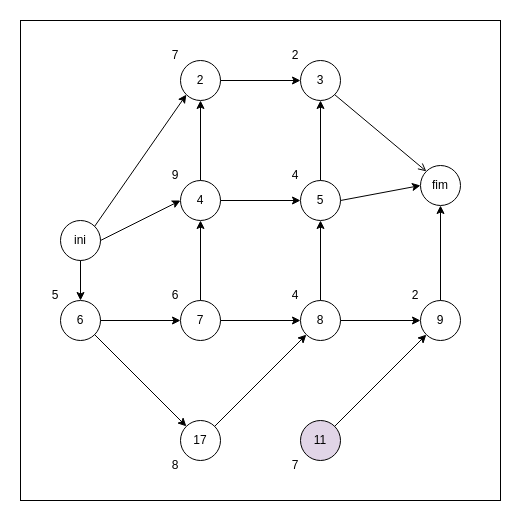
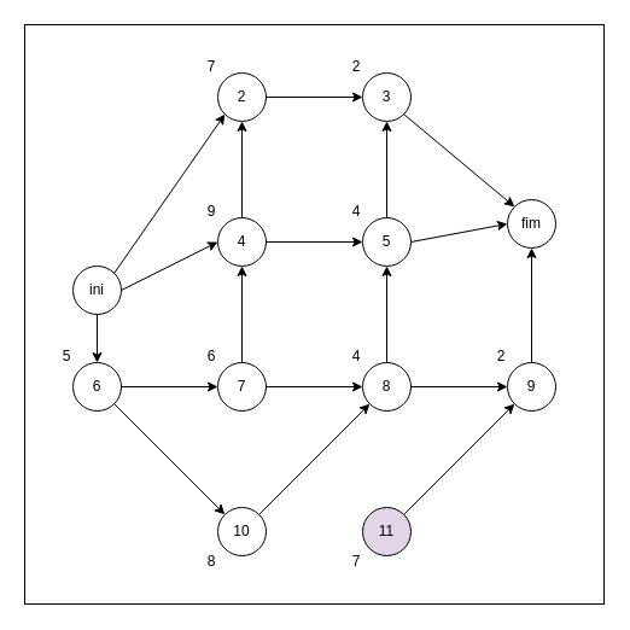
  <mxCell id="0" />
  <mxCell id="1" parent="0" />
  <mxCell id="2" value="" style="whiteSpace=wrap;html=1;aspect=fixed;" vertex="1" parent="1"><mxGeometry x="20" y="20" width="480" height="480" as="geometry" /></mxCell>
  <mxCell id="3" value="ini" style="ellipse;whiteSpace=wrap;html=1;aspect=fixed;" vertex="1" parent="1"><mxGeometry x="60" y="220" width="40" height="40" as="geometry" /></mxCell>
  <mxCell id="4" value="6" style="ellipse;whiteSpace=wrap;html=1;aspect=fixed;" vertex="1" parent="1"><mxGeometry x="60" y="300" width="40" height="40" as="geometry" /></mxCell>
  <mxCell id="5" value="7" style="ellipse;whiteSpace=wrap;html=1;aspect=fixed;" vertex="1" parent="1"><mxGeometry x="180" y="300" width="40" height="40" as="geometry" /></mxCell>
  <mxCell id="6" value="4" style="ellipse;whiteSpace=wrap;html=1;aspect=fixed;" vertex="1" parent="1"><mxGeometry x="180" y="180" width="40" height="40" as="geometry" /></mxCell>
  <mxCell id="7" value="5" style="ellipse;whiteSpace=wrap;html=1;aspect=fixed;" vertex="1" parent="1"><mxGeometry x="300" y="180" width="40" height="40" as="geometry" /></mxCell>
  <mxCell id="8" value="fim" style="ellipse;whiteSpace=wrap;html=1;aspect=fixed;" vertex="1" parent="1"><mxGeometry x="420" y="165" width="40" height="40" as="geometry" /></mxCell>
  <mxCell id="9" value="3" style="ellipse;whiteSpace=wrap;html=1;aspect=fixed;" vertex="1" parent="1"><mxGeometry x="300" y="60" width="40" height="40" as="geometry" /></mxCell>
  <mxCell id="10" value="2" style="ellipse;whiteSpace=wrap;html=1;aspect=fixed;" vertex="1" parent="1"><mxGeometry x="180" y="60" width="40" height="40" as="geometry" /></mxCell>
  <mxCell id="11" value="8" style="ellipse;whiteSpace=wrap;html=1;aspect=fixed;" vertex="1" parent="1"><mxGeometry x="300" y="300" width="40" height="40" as="geometry" /></mxCell>
  <mxCell id="12" value="9" style="ellipse;whiteSpace=wrap;html=1;aspect=fixed;" vertex="1" parent="1"><mxGeometry x="420" y="300" width="40" height="40" as="geometry" /></mxCell>
- <mxCell id="13" value="17" style="ellipse;whiteSpace=wrap;html=1;aspect=fixed;" vertex="1" parent="1"><mxGeometry x="180" y="420" width="40" height="40" as="geometry" /></mxCell>
+ <mxCell id="13" value="10" style="ellipse;whiteSpace=wrap;html=1;aspect=fixed;" vertex="1" parent="1"><mxGeometry x="180" y="420" width="40" height="40" as="geometry" /></mxCell>
  <mxCell id="14" value="11" style="ellipse;whiteSpace=wrap;html=1;aspect=fixed;fillColor=#e1d5e7;" vertex="1" parent="1"><mxGeometry x="300" y="420" width="40" height="40" as="geometry" /></mxCell>
  <mxCell id="15" value="" style="endArrow=classic;html=1;exitX=0.5;exitY=1;exitDx=0;exitDy=0;entryX=0.5;entryY=0;entryDx=0;entryDy=0;" edge="1" parent="1" source="3" target="4"><mxGeometry width="50" height="50" relative="1" as="geometry"><mxPoint x="220" y="290" as="sourcePoint" /><mxPoint x="270" y="240" as="targetPoint" /></mxGeometry></mxCell>
  <mxCell id="16" value="" style="endArrow=classic;html=1;exitX=1;exitY=0.5;exitDx=0;exitDy=0;entryX=0;entryY=0.5;entryDx=0;entryDy=0;" edge="1" parent="1" source="4" target="5"><mxGeometry width="50" height="50" relative="1" as="geometry"><mxPoint x="30" y="230" as="sourcePoint" /><mxPoint x="75.858" y="275.858" as="targetPoint" /></mxGeometry></mxCell>
  <mxCell id="17" value="" style="endArrow=classic;html=1;exitX=1;exitY=1;exitDx=0;exitDy=0;entryX=0;entryY=0;entryDx=0;entryDy=0;" edge="1" parent="1" source="4" target="13"><mxGeometry width="50" height="50" relative="1" as="geometry"><mxPoint x="40" y="240" as="sourcePoint" /><mxPoint x="85.858" y="285.858" as="targetPoint" /></mxGeometry></mxCell>
  <mxCell id="18" value="" style="endArrow=classic;html=1;exitX=1;exitY=0.5;exitDx=0;exitDy=0;entryX=0;entryY=0.5;entryDx=0;entryDy=0;" edge="1" parent="1" source="5" target="11"><mxGeometry width="50" height="50" relative="1" as="geometry"><mxPoint x="60" y="260" as="sourcePoint" /><mxPoint x="105.858" y="305.858" as="targetPoint" /></mxGeometry></mxCell>
  <mxCell id="19" value="" style="endArrow=classic;html=1;exitX=1;exitY=0.5;exitDx=0;exitDy=0;entryX=0;entryY=0.5;entryDx=0;entryDy=0;" edge="1" parent="1" source="11" target="12"><mxGeometry width="50" height="50" relative="1" as="geometry"><mxPoint x="70" y="270" as="sourcePoint" /><mxPoint x="115.858" y="315.858" as="targetPoint" /></mxGeometry></mxCell>
  <mxCell id="20" value="" style="endArrow=classic;html=1;exitX=1;exitY=0;exitDx=0;exitDy=0;entryX=0;entryY=1;entryDx=0;entryDy=0;" edge="1" parent="1" source="14" target="12"><mxGeometry width="50" height="50" relative="1" as="geometry"><mxPoint x="80" y="280" as="sourcePoint" /><mxPoint x="125.858" y="325.858" as="targetPoint" /></mxGeometry></mxCell>
  <mxCell id="21" value="" style="endArrow=classic;html=1;exitX=1;exitY=0;exitDx=0;exitDy=0;entryX=0;entryY=1;entryDx=0;entryDy=0;" edge="1" parent="1" source="13" target="11"><mxGeometry width="50" height="50" relative="1" as="geometry"><mxPoint x="90" y="290" as="sourcePoint" /><mxPoint x="135.858" y="335.858" as="targetPoint" /></mxGeometry></mxCell>
  <mxCell id="22" value="" style="endArrow=classic;html=1;exitX=0.5;exitY=0;exitDx=0;exitDy=0;entryX=0.5;entryY=1;entryDx=0;entryDy=0;" edge="1" parent="1" source="12" target="8"><mxGeometry width="50" height="50" relative="1" as="geometry"><mxPoint x="100" y="300" as="sourcePoint" /><mxPoint x="145.858" y="345.858" as="targetPoint" /></mxGeometry></mxCell>
  <mxCell id="23" value="" style="endArrow=classic;html=1;exitX=1;exitY=0.5;exitDx=0;exitDy=0;entryX=0;entryY=0.5;entryDx=0;entryDy=0;" edge="1" parent="1" source="7" target="8"><mxGeometry width="50" height="50" relative="1" as="geometry"><mxPoint x="110" y="310" as="sourcePoint" /><mxPoint x="155.858" y="355.858" as="targetPoint" /></mxGeometry></mxCell>
  <mxCell id="24" value="" style="endArrow=classic;html=1;exitX=1;exitY=0.5;exitDx=0;exitDy=0;entryX=0;entryY=0.5;entryDx=0;entryDy=0;" edge="1" parent="1" source="6" target="7"><mxGeometry width="50" height="50" relative="1" as="geometry"><mxPoint x="280" y="200" as="sourcePoint" /><mxPoint x="325.858" y="245.858" as="targetPoint" /></mxGeometry></mxCell>
  <mxCell id="25" value="" style="endArrow=classic;html=1;exitX=0.5;exitY=0;exitDx=0;exitDy=0;entryX=0.5;entryY=1;entryDx=0;entryDy=0;" edge="1" parent="1" source="11" target="7"><mxGeometry width="50" height="50" relative="1" as="geometry"><mxPoint x="130" y="330" as="sourcePoint" /><mxPoint x="175.858" y="375.858" as="targetPoint" /></mxGeometry></mxCell>
  <mxCell id="26" value="" style="endArrow=classic;html=1;exitX=0.5;exitY=0;exitDx=0;exitDy=0;entryX=0.5;entryY=1;entryDx=0;entryDy=0;" edge="1" parent="1" source="7" target="9"><mxGeometry width="50" height="50" relative="1" as="geometry"><mxPoint x="140" y="340" as="sourcePoint" /><mxPoint x="185.858" y="385.858" as="targetPoint" /></mxGeometry></mxCell>
- <mxCell id="27" value="" style="endArrow=open;html=1;exitX=1;exitY=1;exitDx=0;exitDy=0;entryX=0;entryY=0;entryDx=0;entryDy=0;" edge="1" parent="1" source="9" target="8"><mxGeometry width="50" height="50" relative="1" as="geometry"><mxPoint x="150" y="350" as="sourcePoint" /><mxPoint x="195.858" y="395.858" as="targetPoint" /></mxGeometry></mxCell>
+ <mxCell id="27" value="" style="endArrow=classic;html=1;exitX=1;exitY=1;exitDx=0;exitDy=0;entryX=0;entryY=0;entryDx=0;entryDy=0;" edge="1" parent="1" source="9" target="8"><mxGeometry width="50" height="50" relative="1" as="geometry"><mxPoint x="150" y="350" as="sourcePoint" /><mxPoint x="195.858" y="395.858" as="targetPoint" /></mxGeometry></mxCell>
  <mxCell id="28" value="" style="endArrow=classic;html=1;exitX=1;exitY=0.5;exitDx=0;exitDy=0;entryX=0;entryY=0.5;entryDx=0;entryDy=0;" edge="1" parent="1" source="10" target="9"><mxGeometry width="50" height="50" relative="1" as="geometry"><mxPoint x="160" y="360" as="sourcePoint" /><mxPoint x="205.858" y="405.858" as="targetPoint" /></mxGeometry></mxCell>
  <mxCell id="29" value="" style="endArrow=classic;html=1;exitX=1;exitY=0.5;exitDx=0;exitDy=0;entryX=0;entryY=0.5;entryDx=0;entryDy=0;" edge="1" parent="1" source="3" target="6"><mxGeometry width="50" height="50" relative="1" as="geometry"><mxPoint x="170" y="370" as="sourcePoint" /><mxPoint x="215.858" y="415.858" as="targetPoint" /></mxGeometry></mxCell>
  <mxCell id="30" value="" style="endArrow=classic;html=1;exitX=1;exitY=0;exitDx=0;exitDy=0;entryX=0;entryY=1;entryDx=0;entryDy=0;" edge="1" parent="1" source="3" target="10"><mxGeometry width="50" height="50" relative="1" as="geometry"><mxPoint x="180" y="380" as="sourcePoint" /><mxPoint x="225.858" y="425.858" as="targetPoint" /></mxGeometry></mxCell>
  <mxCell id="31" value="" style="endArrow=classic;html=1;exitX=0.5;exitY=0;exitDx=0;exitDy=0;entryX=0.5;entryY=1;entryDx=0;entryDy=0;" edge="1" parent="1" source="5" target="6"><mxGeometry width="50" height="50" relative="1" as="geometry"><mxPoint x="330" y="310" as="sourcePoint" /><mxPoint x="330" y="230" as="targetPoint" /></mxGeometry></mxCell>
  <mxCell id="32" value="" style="endArrow=classic;html=1;exitX=0.5;exitY=0;exitDx=0;exitDy=0;entryX=0.5;entryY=1;entryDx=0;entryDy=0;" edge="1" parent="1" source="6" target="10"><mxGeometry width="50" height="50" relative="1" as="geometry"><mxPoint x="330" y="190" as="sourcePoint" /><mxPoint x="330" y="110" as="targetPoint" /></mxGeometry></mxCell>
  <mxCell id="33" value="4" style="text;html=1;strokeColor=none;fillColor=none;align=center;verticalAlign=middle;whiteSpace=wrap;rounded=0;rotation=0;" vertex="1" parent="1"><mxGeometry x="270" y="270" width="50" height="50" as="geometry" /></mxCell>
  <mxCell id="34" value="7" style="text;html=1;strokeColor=none;fillColor=none;align=center;verticalAlign=middle;whiteSpace=wrap;rounded=0;rotation=0;" vertex="1" parent="1"><mxGeometry x="150" y="30" width="50" height="50" as="geometry" /></mxCell>
  <mxCell id="35" value="2" style="text;html=1;strokeColor=none;fillColor=none;align=center;verticalAlign=middle;whiteSpace=wrap;rounded=0;rotation=0;" vertex="1" parent="1"><mxGeometry x="270" y="30" width="50" height="50" as="geometry" /></mxCell>
  <mxCell id="36" value="9" style="text;html=1;strokeColor=none;fillColor=none;align=center;verticalAlign=middle;whiteSpace=wrap;rounded=0;rotation=0;" vertex="1" parent="1"><mxGeometry x="150" y="150" width="50" height="50" as="geometry" /></mxCell>
  <mxCell id="37" value="4" style="text;html=1;strokeColor=none;fillColor=none;align=center;verticalAlign=middle;whiteSpace=wrap;rounded=0;rotation=0;" vertex="1" parent="1"><mxGeometry x="270" y="150" width="50" height="50" as="geometry" /></mxCell>
  <mxCell id="38" value="2" style="text;html=1;strokeColor=none;fillColor=none;align=center;verticalAlign=middle;whiteSpace=wrap;rounded=0;rotation=0;" vertex="1" parent="1"><mxGeometry x="390" y="270" width="50" height="50" as="geometry" /></mxCell>
  <mxCell id="39" value="6" style="text;html=1;strokeColor=none;fillColor=none;align=center;verticalAlign=middle;whiteSpace=wrap;rounded=0;rotation=0;" vertex="1" parent="1"><mxGeometry x="150" y="270" width="50" height="50" as="geometry" /></mxCell>
  <mxCell id="40" value="5" style="text;html=1;strokeColor=none;fillColor=none;align=center;verticalAlign=middle;whiteSpace=wrap;rounded=0;rotation=0;" vertex="1" parent="1"><mxGeometry x="30" y="270" width="50" height="50" as="geometry" /></mxCell>
  <mxCell id="41" value="7" style="text;html=1;strokeColor=none;fillColor=none;align=center;verticalAlign=middle;whiteSpace=wrap;rounded=0;rotation=0;" vertex="1" parent="1"><mxGeometry x="270" y="440" width="50" height="50" as="geometry" /></mxCell>
  <mxCell id="42" value="8" style="text;html=1;strokeColor=none;fillColor=none;align=center;verticalAlign=middle;whiteSpace=wrap;rounded=0;rotation=0;" vertex="1" parent="1"><mxGeometry x="150" y="440" width="50" height="50" as="geometry" /></mxCell>
